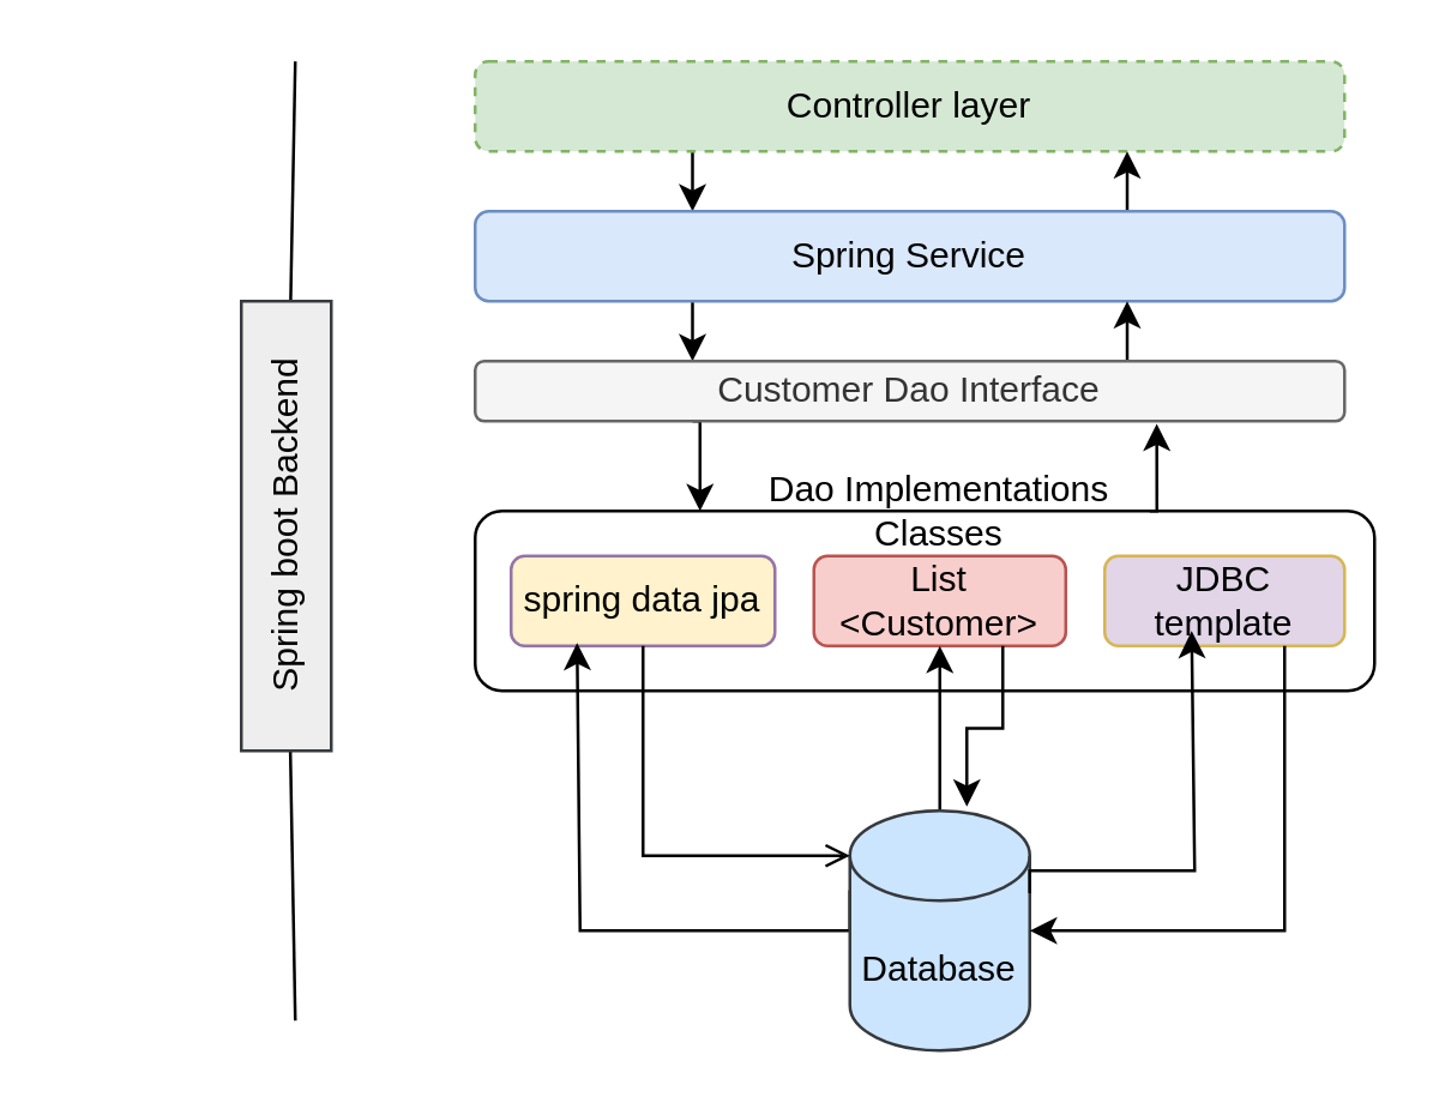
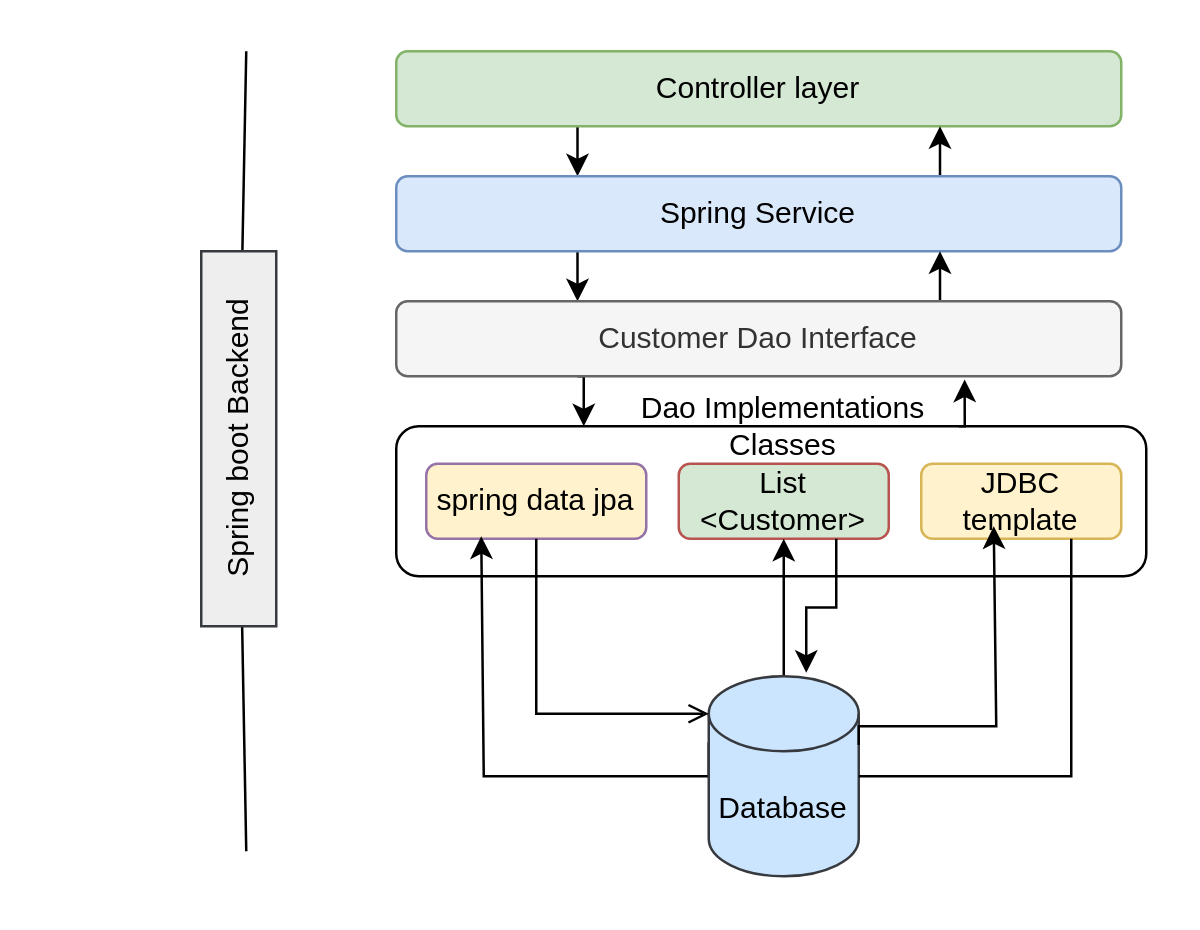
  <mxCell id="0" />
  <mxCell id="1" parent="0" />
  <mxCell id="2" style="edgeStyle=orthogonalEdgeStyle;rounded=0;orthogonalLoop=1;jettySize=auto;html=1;exitX=0.25;exitY=1;exitDx=0;exitDy=0;entryX=0.25;entryY=0;entryDx=0;entryDy=0;" edge="1" parent="1" source="3" target="6"><mxGeometry relative="1" as="geometry" /></mxCell>
- <mxCell id="3" value="Controller layer" style="rounded=1;whiteSpace=wrap;html=1;fillColor=#d5e8d4;strokeColor=#82b366;dashed=1;" vertex="1" parent="1"><mxGeometry x="158" y="20" width="290" height="30" as="geometry" /></mxCell>
+ <mxCell id="3" value="Controller layer" style="rounded=1;whiteSpace=wrap;html=1;fillColor=#d5e8d4;strokeColor=#82b366;" vertex="1" parent="1"><mxGeometry x="158" y="20" width="290" height="30" as="geometry" /></mxCell>
  <mxCell id="4" style="edgeStyle=orthogonalEdgeStyle;rounded=0;orthogonalLoop=1;jettySize=auto;html=1;exitX=0.25;exitY=1;exitDx=0;exitDy=0;entryX=0.25;entryY=0;entryDx=0;entryDy=0;" edge="1" parent="1" source="6" target="9"><mxGeometry relative="1" as="geometry" /></mxCell>
  <mxCell id="5" style="edgeStyle=orthogonalEdgeStyle;rounded=0;orthogonalLoop=1;jettySize=auto;html=1;exitX=0.75;exitY=0;exitDx=0;exitDy=0;entryX=0.75;entryY=1;entryDx=0;entryDy=0;" edge="1" parent="1" source="6" target="3"><mxGeometry relative="1" as="geometry" /></mxCell>
  <mxCell id="6" value="Spring Service" style="rounded=1;whiteSpace=wrap;html=1;fillColor=#dae8fc;strokeColor=#6c8ebf;" vertex="1" parent="1"><mxGeometry x="158" y="70" width="290" height="30" as="geometry" /></mxCell>
  <mxCell id="7" style="edgeStyle=orthogonalEdgeStyle;rounded=0;orthogonalLoop=1;jettySize=auto;html=1;exitX=0.25;exitY=1;exitDx=0;exitDy=0;entryX=0.25;entryY=0;entryDx=0;entryDy=0;" edge="1" parent="1" source="9" target="10"><mxGeometry relative="1" as="geometry" /></mxCell>
  <mxCell id="8" style="edgeStyle=orthogonalEdgeStyle;rounded=0;orthogonalLoop=1;jettySize=auto;html=1;exitX=0.75;exitY=0;exitDx=0;exitDy=0;entryX=0.75;entryY=1;entryDx=0;entryDy=0;" edge="1" parent="1" source="9" target="6"><mxGeometry relative="1" as="geometry" /></mxCell>
- <mxCell id="9" value="Customer Dao Interface" style="rounded=1;whiteSpace=wrap;html=1;fillColor=#f5f5f5;fontColor=#333333;strokeColor=#666666;" vertex="1" parent="1"><mxGeometry x="158" y="120" width="290" height="20" as="geometry" /></mxCell>
+ <mxCell id="9" value="Customer Dao Interface" style="rounded=1;whiteSpace=wrap;html=1;fillColor=#f5f5f5;fontColor=#333333;strokeColor=#666666;" vertex="1" parent="1"><mxGeometry x="158" y="120" width="290" height="30" as="geometry" /></mxCell>
  <mxCell id="10" value="" style="rounded=1;whiteSpace=wrap;html=1;" vertex="1" parent="1"><mxGeometry x="158" y="170" width="300" height="60" as="geometry" /></mxCell>
  <mxCell id="11" value="spring data jpa" style="rounded=1;whiteSpace=wrap;html=1;fillColor=#fff2cc;strokeColor=#9673a6;" vertex="1" parent="1"><mxGeometry x="170" y="185" width="88" height="30" as="geometry" /></mxCell>
- <mxCell id="12" value="List &amp;lt;Customer&amp;gt;" style="rounded=1;whiteSpace=wrap;html=1;fillColor=#f8cecc;strokeColor=#b85450;" vertex="1" parent="1"><mxGeometry x="271" y="185" width="84" height="30" as="geometry" /></mxCell>
- <mxCell id="13" value="JDBC template" style="rounded=1;whiteSpace=wrap;html=1;fillColor=#e1d5e7;strokeColor=#d6b656;" vertex="1" parent="1"><mxGeometry x="368" y="185" width="80" height="30" as="geometry" /></mxCell>
+ <mxCell id="12" value="List &amp;lt;Customer&amp;gt;" style="rounded=1;whiteSpace=wrap;html=1;fillColor=#d5e8d4;strokeColor=#b85450;" vertex="1" parent="1"><mxGeometry x="271" y="185" width="84" height="30" as="geometry" /></mxCell>
+ <mxCell id="13" value="JDBC template" style="rounded=1;whiteSpace=wrap;html=1;fillColor=#fff2cc;strokeColor=#d6b656;" vertex="1" parent="1"><mxGeometry x="368" y="185" width="80" height="30" as="geometry" /></mxCell>
  <mxCell id="14" style="edgeStyle=orthogonalEdgeStyle;rounded=0;orthogonalLoop=1;jettySize=auto;html=1;exitX=0;exitY=0;exitDx=0;exitDy=27.5;exitPerimeter=0;entryX=0.25;entryY=1;entryDx=0;entryDy=0;" edge="1" parent="1"><mxGeometry relative="1" as="geometry"><mxPoint x="283" y="296.5" as="sourcePoint" /><mxPoint x="192" y="214" as="targetPoint" /><Array as="points"><mxPoint x="283" y="310" /><mxPoint x="193" y="310" /></Array></mxGeometry></mxCell>
  <mxCell id="15" style="edgeStyle=orthogonalEdgeStyle;rounded=0;orthogonalLoop=1;jettySize=auto;html=1;exitX=0.5;exitY=0;exitDx=0;exitDy=0;exitPerimeter=0;entryX=0.5;entryY=1;entryDx=0;entryDy=0;" edge="1" parent="1" source="16" target="12"><mxGeometry relative="1" as="geometry" /></mxCell>
  <mxCell id="16" value="Database" style="shape=cylinder3;whiteSpace=wrap;html=1;boundedLbl=1;backgroundOutline=1;size=15;fillColor=#cce5ff;strokeColor=#36393d;" vertex="1" parent="1"><mxGeometry x="283" y="270" width="60" height="80" as="geometry" /></mxCell>
  <mxCell id="17" style="edgeStyle=orthogonalEdgeStyle;rounded=0;orthogonalLoop=1;jettySize=auto;html=1;exitX=0.5;exitY=1;exitDx=0;exitDy=0;entryX=0;entryY=0;entryDx=0;entryDy=15;entryPerimeter=0;endArrow=open;" edge="1" parent="1" source="11" target="16"><mxGeometry relative="1" as="geometry" /></mxCell>
  <mxCell id="18" style="edgeStyle=orthogonalEdgeStyle;rounded=0;orthogonalLoop=1;jettySize=auto;html=1;exitX=1;exitY=0;exitDx=0;exitDy=27.5;exitPerimeter=0;" edge="1" parent="1" source="16"><mxGeometry relative="1" as="geometry"><mxPoint x="397" y="210" as="targetPoint" /><Array as="points"><mxPoint x="343" y="290" /><mxPoint x="398" y="290" /></Array></mxGeometry></mxCell>
- <mxCell id="19" style="edgeStyle=orthogonalEdgeStyle;rounded=0;orthogonalLoop=1;jettySize=auto;html=1;exitX=0.75;exitY=1;exitDx=0;exitDy=0;entryX=1;entryY=0.5;entryDx=0;entryDy=0;entryPerimeter=0;" edge="1" parent="1" source="13" target="16"><mxGeometry relative="1" as="geometry" /></mxCell>
+ <mxCell id="19" style="edgeStyle=orthogonalEdgeStyle;rounded=0;orthogonalLoop=1;jettySize=auto;html=1;exitX=0.75;exitY=1;exitDx=0;exitDy=0;entryX=1;entryY=0.5;entryDx=0;entryDy=0;entryPerimeter=0;endArrow=none;" edge="1" parent="1" source="13" target="16"><mxGeometry relative="1" as="geometry" /></mxCell>
  <mxCell id="20" style="edgeStyle=orthogonalEdgeStyle;rounded=0;orthogonalLoop=1;jettySize=auto;html=1;exitX=0.75;exitY=1;exitDx=0;exitDy=0;entryX=0.65;entryY=-0.017;entryDx=0;entryDy=0;entryPerimeter=0;" edge="1" parent="1" source="12" target="16"><mxGeometry relative="1" as="geometry" /></mxCell>
  <mxCell id="21" style="edgeStyle=orthogonalEdgeStyle;rounded=0;orthogonalLoop=1;jettySize=auto;html=1;exitX=0.75;exitY=0;exitDx=0;exitDy=0;entryX=0.784;entryY=1.044;entryDx=0;entryDy=0;entryPerimeter=0;" edge="1" parent="1" source="10" target="9"><mxGeometry relative="1" as="geometry" /></mxCell>
  <mxCell id="22" value="Dao Implementations&lt;div&gt;Classes&lt;/div&gt;" style="text;html=1;align=center;verticalAlign=middle;whiteSpace=wrap;rounded=0;" vertex="1" parent="1"><mxGeometry x="253" y="155" width="120" height="30" as="geometry" /></mxCell>
  <mxCell id="23" value="" style="endArrow=none;html=1;rounded=0;" edge="1" parent="1" source="25"><mxGeometry width="50" height="50" relative="1" as="geometry"><mxPoint x="98" y="340" as="sourcePoint" /><mxPoint x="98" y="20" as="targetPoint" /></mxGeometry></mxCell>
  <mxCell id="24" value="" style="endArrow=none;html=1;rounded=0;" edge="1" parent="1" target="25"><mxGeometry width="50" height="50" relative="1" as="geometry"><mxPoint x="98" y="340" as="sourcePoint" /><mxPoint x="98" y="20" as="targetPoint" /></mxGeometry></mxCell>
  <mxCell id="25" value="Spring boot Backend" style="text;html=1;align=center;verticalAlign=middle;whiteSpace=wrap;rounded=0;rotation=270;fillColor=#eeeeee;strokeColor=#36393d;" vertex="1" parent="1"><mxGeometry x="20" y="160" width="150" height="30" as="geometry" /></mxCell>
